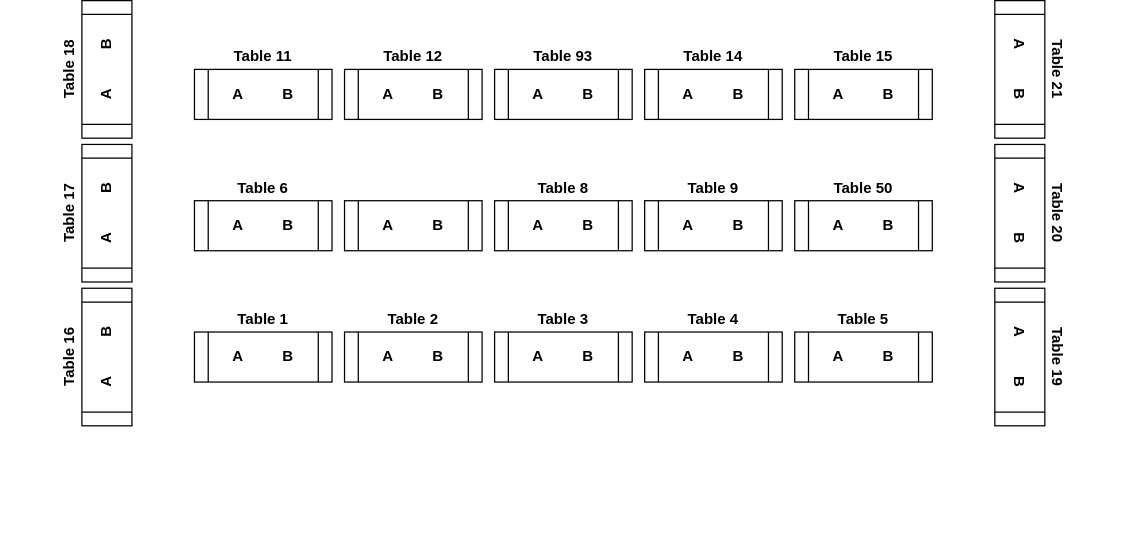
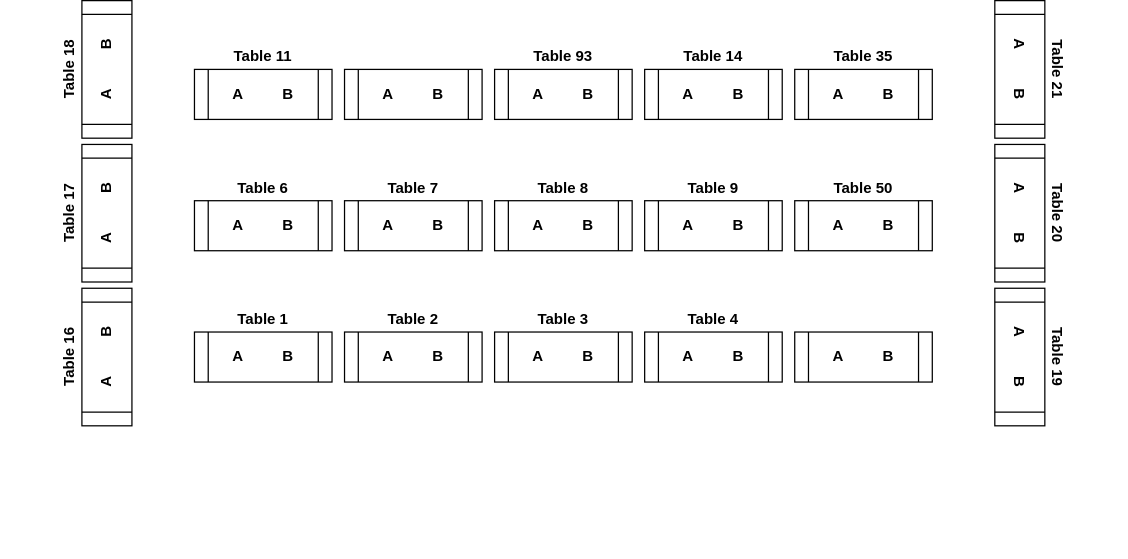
  <mxCell id="0" />
  <mxCell id="1" parent="0" />
  <mxCell id="2" value="" style="group" vertex="1" connectable="0" parent="1"><mxGeometry x="155" y="240" width="110" height="60" as="geometry" /></mxCell>
  <mxCell id="3" value="A&lt;span style=&quot;white-space: pre&quot;&gt;&#09;&lt;/span&gt;&amp;nbsp; &amp;nbsp;&amp;nbsp;B" style="shape=process;whiteSpace=wrap;html=1;backgroundOutline=1;fontStyle=1" vertex="1" parent="2"><mxGeometry y="20" width="110" height="40" as="geometry" /></mxCell>
  <mxCell id="4" value="Table 1" style="text;html=1;strokeColor=none;fillColor=none;align=center;verticalAlign=middle;whiteSpace=wrap;rounded=0;fontStyle=1" vertex="1" parent="2"><mxGeometry x="25" width="60" height="20" as="geometry" /></mxCell>
  <mxCell id="5" value="" style="group" vertex="1" connectable="0" parent="1"><mxGeometry x="275" y="240" width="110" height="60" as="geometry" /></mxCell>
  <mxCell id="6" value="A&lt;span style=&quot;white-space: pre&quot;&gt;&#09;&lt;/span&gt;&amp;nbsp; &amp;nbsp;&amp;nbsp;B" style="shape=process;whiteSpace=wrap;html=1;backgroundOutline=1;fontStyle=1" vertex="1" parent="5"><mxGeometry y="20" width="110" height="40" as="geometry" /></mxCell>
  <mxCell id="7" value="Table 2" style="text;html=1;strokeColor=none;fillColor=none;align=center;verticalAlign=middle;whiteSpace=wrap;rounded=0;fontStyle=1" vertex="1" parent="5"><mxGeometry x="25" width="60" height="20" as="geometry" /></mxCell>
  <mxCell id="8" value="" style="group" vertex="1" connectable="0" parent="1"><mxGeometry x="395" y="240" width="110" height="60" as="geometry" /></mxCell>
  <mxCell id="9" value="A&lt;span style=&quot;white-space: pre&quot;&gt;&#09;&lt;/span&gt;&amp;nbsp; &amp;nbsp;&amp;nbsp;B" style="shape=process;whiteSpace=wrap;html=1;backgroundOutline=1;fontStyle=1" vertex="1" parent="8"><mxGeometry y="20" width="110" height="40" as="geometry" /></mxCell>
  <mxCell id="10" value="Table 3" style="text;html=1;strokeColor=none;fillColor=none;align=center;verticalAlign=middle;whiteSpace=wrap;rounded=0;fontStyle=1" vertex="1" parent="8"><mxGeometry x="25" width="60" height="20" as="geometry" /></mxCell>
  <mxCell id="11" value="" style="group" vertex="1" connectable="0" parent="1"><mxGeometry x="515" y="240" width="110" height="60" as="geometry" /></mxCell>
  <mxCell id="12" value="A&lt;span style=&quot;white-space: pre&quot;&gt;&#09;&lt;/span&gt;&amp;nbsp; &amp;nbsp;&amp;nbsp;B" style="shape=process;whiteSpace=wrap;html=1;backgroundOutline=1;fontStyle=1" vertex="1" parent="11"><mxGeometry y="20" width="110" height="40" as="geometry" /></mxCell>
  <mxCell id="13" value="Table 4" style="text;html=1;strokeColor=none;fillColor=none;align=center;verticalAlign=middle;whiteSpace=wrap;rounded=0;fontStyle=1" vertex="1" parent="11"><mxGeometry x="25" width="60" height="20" as="geometry" /></mxCell>
  <mxCell id="14" value="" style="group" vertex="1" connectable="0" parent="1"><mxGeometry x="635" y="240" width="110" height="60" as="geometry" /></mxCell>
  <mxCell id="15" value="A&lt;span style=&quot;white-space: pre&quot;&gt;&#09;&lt;/span&gt;&amp;nbsp; &amp;nbsp;&amp;nbsp;B" style="shape=process;whiteSpace=wrap;html=1;backgroundOutline=1;fontStyle=1" vertex="1" parent="14"><mxGeometry y="20" width="110" height="40" as="geometry" /></mxCell>
- <mxCell id="16" value="Table 5" style="text;html=1;strokeColor=none;fillColor=none;align=center;verticalAlign=middle;whiteSpace=wrap;rounded=0;fontStyle=1" vertex="1" parent="14"><mxGeometry x="25" width="60" height="20" as="geometry" /></mxCell>
  <mxCell id="17" value="" style="group" vertex="1" connectable="0" parent="1"><mxGeometry x="155" y="135" width="110" height="60" as="geometry" /></mxCell>
  <mxCell id="18" value="A&lt;span style=&quot;white-space: pre&quot;&gt;&#09;&lt;/span&gt;&amp;nbsp; &amp;nbsp;&amp;nbsp;B" style="shape=process;whiteSpace=wrap;html=1;backgroundOutline=1;fontStyle=1" vertex="1" parent="17"><mxGeometry y="20" width="110" height="40" as="geometry" /></mxCell>
  <mxCell id="19" value="Table 6" style="text;html=1;strokeColor=none;fillColor=none;align=center;verticalAlign=middle;whiteSpace=wrap;rounded=0;fontStyle=1" vertex="1" parent="17"><mxGeometry x="25" width="60" height="20" as="geometry" /></mxCell>
  <mxCell id="20" value="" style="group" vertex="1" connectable="0" parent="1"><mxGeometry x="275" y="135" width="110" height="60" as="geometry" /></mxCell>
  <mxCell id="21" value="A&lt;span style=&quot;white-space: pre&quot;&gt;&#09;&lt;/span&gt;&amp;nbsp; &amp;nbsp;&amp;nbsp;B" style="shape=process;whiteSpace=wrap;html=1;backgroundOutline=1;fontStyle=1" vertex="1" parent="20"><mxGeometry y="20" width="110" height="40" as="geometry" /></mxCell>
+ <mxCell id="22" value="Table 7" style="text;html=1;strokeColor=none;fillColor=none;align=center;verticalAlign=middle;whiteSpace=wrap;rounded=0;fontStyle=1" vertex="1" parent="20"><mxGeometry x="25" width="60" height="20" as="geometry" /></mxCell>
  <mxCell id="23" value="" style="group" vertex="1" connectable="0" parent="1"><mxGeometry x="395" y="135" width="110" height="60" as="geometry" /></mxCell>
  <mxCell id="24" value="A&lt;span style=&quot;white-space: pre&quot;&gt;&#09;&lt;/span&gt;&amp;nbsp; &amp;nbsp;&amp;nbsp;B" style="shape=process;whiteSpace=wrap;html=1;backgroundOutline=1;fontStyle=1" vertex="1" parent="23"><mxGeometry y="20" width="110" height="40" as="geometry" /></mxCell>
  <mxCell id="25" value="Table 8" style="text;html=1;strokeColor=none;fillColor=none;align=center;verticalAlign=middle;whiteSpace=wrap;rounded=0;fontStyle=1" vertex="1" parent="23"><mxGeometry x="25" width="60" height="20" as="geometry" /></mxCell>
  <mxCell id="26" value="" style="group" vertex="1" connectable="0" parent="1"><mxGeometry x="515" y="135" width="110" height="60" as="geometry" /></mxCell>
  <mxCell id="27" value="A&lt;span style=&quot;white-space: pre&quot;&gt;&#09;&lt;/span&gt;&amp;nbsp; &amp;nbsp;&amp;nbsp;B" style="shape=process;whiteSpace=wrap;html=1;backgroundOutline=1;fontStyle=1" vertex="1" parent="26"><mxGeometry y="20" width="110" height="40" as="geometry" /></mxCell>
  <mxCell id="28" value="Table 9" style="text;html=1;strokeColor=none;fillColor=none;align=center;verticalAlign=middle;whiteSpace=wrap;rounded=0;fontStyle=1" vertex="1" parent="26"><mxGeometry x="25" width="60" height="20" as="geometry" /></mxCell>
  <mxCell id="29" value="" style="group" vertex="1" connectable="0" parent="1"><mxGeometry x="635" y="135" width="110" height="60" as="geometry" /></mxCell>
  <mxCell id="30" value="A&lt;span style=&quot;white-space: pre&quot;&gt;&#09;&lt;/span&gt;&amp;nbsp; &amp;nbsp;&amp;nbsp;B" style="shape=process;whiteSpace=wrap;html=1;backgroundOutline=1;fontStyle=1" vertex="1" parent="29"><mxGeometry y="20" width="110" height="40" as="geometry" /></mxCell>
  <mxCell id="31" value="Table 50" style="text;html=1;strokeColor=none;fillColor=none;align=center;verticalAlign=middle;whiteSpace=wrap;rounded=0;fontStyle=1" vertex="1" parent="29"><mxGeometry x="25" width="60" height="20" as="geometry" /></mxCell>
  <mxCell id="32" value="" style="group" vertex="1" connectable="0" parent="1"><mxGeometry x="155" y="30" width="110" height="60" as="geometry" /></mxCell>
  <mxCell id="33" value="A&lt;span style=&quot;white-space: pre&quot;&gt;&#09;&lt;/span&gt;&amp;nbsp; &amp;nbsp;&amp;nbsp;B" style="shape=process;whiteSpace=wrap;html=1;backgroundOutline=1;fontStyle=1" vertex="1" parent="32"><mxGeometry y="20" width="110" height="40" as="geometry" /></mxCell>
  <mxCell id="34" value="Table 11" style="text;html=1;strokeColor=none;fillColor=none;align=center;verticalAlign=middle;whiteSpace=wrap;rounded=0;fontStyle=1" vertex="1" parent="32"><mxGeometry x="25" width="60" height="20" as="geometry" /></mxCell>
  <mxCell id="35" value="" style="group" vertex="1" connectable="0" parent="1"><mxGeometry x="275" y="30" width="110" height="60" as="geometry" /></mxCell>
  <mxCell id="36" value="A&lt;span style=&quot;white-space: pre&quot;&gt;&#09;&lt;/span&gt;&amp;nbsp; &amp;nbsp;&amp;nbsp;B" style="shape=process;whiteSpace=wrap;html=1;backgroundOutline=1;fontStyle=1" vertex="1" parent="35"><mxGeometry y="20" width="110" height="40" as="geometry" /></mxCell>
- <mxCell id="37" value="Table 12" style="text;html=1;strokeColor=none;fillColor=none;align=center;verticalAlign=middle;whiteSpace=wrap;rounded=0;fontStyle=1" vertex="1" parent="35"><mxGeometry x="25" width="60" height="20" as="geometry" /></mxCell>
  <mxCell id="38" value="" style="group" vertex="1" connectable="0" parent="1"><mxGeometry x="395" y="30" width="110" height="60" as="geometry" /></mxCell>
  <mxCell id="39" value="A&lt;span style=&quot;white-space: pre&quot;&gt;&#09;&lt;/span&gt;&amp;nbsp; &amp;nbsp;&amp;nbsp;B" style="shape=process;whiteSpace=wrap;html=1;backgroundOutline=1;fontStyle=1" vertex="1" parent="38"><mxGeometry y="20" width="110" height="40" as="geometry" /></mxCell>
  <mxCell id="40" value="Table 93" style="text;html=1;strokeColor=none;fillColor=none;align=center;verticalAlign=middle;whiteSpace=wrap;rounded=0;fontStyle=1" vertex="1" parent="38"><mxGeometry x="25" width="60" height="20" as="geometry" /></mxCell>
  <mxCell id="41" value="" style="group" vertex="1" connectable="0" parent="1"><mxGeometry x="515" y="30" width="110" height="60" as="geometry" /></mxCell>
  <mxCell id="42" value="A&lt;span style=&quot;white-space: pre&quot;&gt;&#09;&lt;/span&gt;&amp;nbsp; &amp;nbsp;&amp;nbsp;B" style="shape=process;whiteSpace=wrap;html=1;backgroundOutline=1;fontStyle=1" vertex="1" parent="41"><mxGeometry y="20" width="110" height="40" as="geometry" /></mxCell>
  <mxCell id="43" value="Table 14" style="text;html=1;strokeColor=none;fillColor=none;align=center;verticalAlign=middle;whiteSpace=wrap;rounded=0;fontStyle=1" vertex="1" parent="41"><mxGeometry x="25" width="60" height="20" as="geometry" /></mxCell>
  <mxCell id="44" value="" style="group" vertex="1" connectable="0" parent="1"><mxGeometry x="635" y="30" width="110" height="60" as="geometry" /></mxCell>
  <mxCell id="45" value="A&lt;span style=&quot;white-space: pre&quot;&gt;&#09;&lt;/span&gt;&amp;nbsp; &amp;nbsp;&amp;nbsp;B" style="shape=process;whiteSpace=wrap;html=1;backgroundOutline=1;fontStyle=1" vertex="1" parent="44"><mxGeometry y="20" width="110" height="40" as="geometry" /></mxCell>
- <mxCell id="46" value="Table 15" style="text;html=1;strokeColor=none;fillColor=none;align=center;verticalAlign=middle;whiteSpace=wrap;rounded=0;fontStyle=1" vertex="1" parent="44"><mxGeometry x="25" width="60" height="20" as="geometry" /></mxCell>
+ <mxCell id="46" value="Table 35" style="text;html=1;strokeColor=none;fillColor=none;align=center;verticalAlign=middle;whiteSpace=wrap;rounded=0;fontStyle=1" vertex="1" parent="44"><mxGeometry x="25" width="60" height="20" as="geometry" /></mxCell>
  <mxCell id="47" value="" style="group;rotation=-90;" vertex="1" connectable="0" parent="1"><mxGeometry x="20" y="250" width="110" height="60" as="geometry" /></mxCell>
  <mxCell id="48" value="A&lt;span style=&quot;white-space: pre&quot;&gt;&#09;&lt;/span&gt;&amp;nbsp; &amp;nbsp;&amp;nbsp;B" style="shape=process;whiteSpace=wrap;html=1;backgroundOutline=1;fontStyle=1;rotation=-90;" vertex="1" parent="47"><mxGeometry x="10" y="10" width="110" height="40" as="geometry" /></mxCell>
  <mxCell id="49" value="Table 16" style="text;html=1;strokeColor=none;fillColor=none;align=center;verticalAlign=middle;whiteSpace=wrap;rounded=0;fontStyle=1;rotation=-90;" vertex="1" parent="47"><mxGeometry x="5" y="20" width="60" height="20" as="geometry" /></mxCell>
  <mxCell id="50" value="" style="group;rotation=-90;" vertex="1" connectable="0" parent="1"><mxGeometry x="20" y="135" width="110" height="60" as="geometry" /></mxCell>
  <mxCell id="51" value="A&lt;span style=&quot;white-space: pre&quot;&gt;&#09;&lt;/span&gt;&amp;nbsp; &amp;nbsp;&amp;nbsp;B" style="shape=process;whiteSpace=wrap;html=1;backgroundOutline=1;fontStyle=1;rotation=-90;" vertex="1" parent="50"><mxGeometry x="10" y="10" width="110" height="40" as="geometry" /></mxCell>
  <mxCell id="52" value="Table 17" style="text;html=1;strokeColor=none;fillColor=none;align=center;verticalAlign=middle;whiteSpace=wrap;rounded=0;fontStyle=1;rotation=-90;" vertex="1" parent="50"><mxGeometry x="5" y="20" width="60" height="20" as="geometry" /></mxCell>
  <mxCell id="53" value="" style="group;rotation=-90;" vertex="1" connectable="0" parent="1"><mxGeometry x="20" y="20" width="110" height="60" as="geometry" /></mxCell>
  <mxCell id="54" value="A&lt;span style=&quot;white-space: pre&quot;&gt;&#09;&lt;/span&gt;&amp;nbsp; &amp;nbsp;&amp;nbsp;B" style="shape=process;whiteSpace=wrap;html=1;backgroundOutline=1;fontStyle=1;rotation=-90;" vertex="1" parent="53"><mxGeometry x="10" y="10" width="110" height="40" as="geometry" /></mxCell>
  <mxCell id="55" value="Table 18" style="text;html=1;strokeColor=none;fillColor=none;align=center;verticalAlign=middle;whiteSpace=wrap;rounded=0;fontStyle=1;rotation=-90;" vertex="1" parent="53"><mxGeometry x="5" y="20" width="60" height="20" as="geometry" /></mxCell>
  <mxCell id="56" value="" style="group;rotation=90;" vertex="1" connectable="0" parent="1"><mxGeometry x="770" y="250" width="110" height="60" as="geometry" /></mxCell>
  <mxCell id="57" value="A&lt;span style=&quot;white-space: pre&quot;&gt;&#09;&lt;/span&gt;&amp;nbsp; &amp;nbsp;&amp;nbsp;B" style="shape=process;whiteSpace=wrap;html=1;backgroundOutline=1;fontStyle=1;rotation=90;" vertex="1" parent="56"><mxGeometry x="-10" y="10" width="110" height="40" as="geometry" /></mxCell>
  <mxCell id="58" value="Table 19" style="text;html=1;strokeColor=none;fillColor=none;align=center;verticalAlign=middle;whiteSpace=wrap;rounded=0;fontStyle=1;rotation=90;" vertex="1" parent="56"><mxGeometry x="45" y="20" width="60" height="20" as="geometry" /></mxCell>
  <mxCell id="59" value="" style="group;rotation=90;" vertex="1" connectable="0" parent="1"><mxGeometry x="770" y="135" width="110" height="60" as="geometry" /></mxCell>
  <mxCell id="60" value="A&lt;span style=&quot;white-space: pre&quot;&gt;&#09;&lt;/span&gt;&amp;nbsp; &amp;nbsp;&amp;nbsp;B" style="shape=process;whiteSpace=wrap;html=1;backgroundOutline=1;fontStyle=1;rotation=90;" vertex="1" parent="59"><mxGeometry x="-10" y="10" width="110" height="40" as="geometry" /></mxCell>
  <mxCell id="61" value="Table 20" style="text;html=1;strokeColor=none;fillColor=none;align=center;verticalAlign=middle;whiteSpace=wrap;rounded=0;fontStyle=1;rotation=90;" vertex="1" parent="59"><mxGeometry x="45" y="20" width="60" height="20" as="geometry" /></mxCell>
  <mxCell id="62" value="" style="group;rotation=90;" vertex="1" connectable="0" parent="1"><mxGeometry x="770" y="20" width="110" height="60" as="geometry" /></mxCell>
  <mxCell id="63" value="A&lt;span style=&quot;white-space: pre&quot;&gt;&#09;&lt;/span&gt;&amp;nbsp; &amp;nbsp;&amp;nbsp;B" style="shape=process;whiteSpace=wrap;html=1;backgroundOutline=1;fontStyle=1;rotation=90;" vertex="1" parent="62"><mxGeometry x="-10" y="10" width="110" height="40" as="geometry" /></mxCell>
  <mxCell id="64" value="Table 21" style="text;html=1;strokeColor=none;fillColor=none;align=center;verticalAlign=middle;whiteSpace=wrap;rounded=0;fontStyle=1;rotation=90;" vertex="1" parent="62"><mxGeometry x="45" y="20" width="60" height="20" as="geometry" /></mxCell>
  <mxCell id="65" value="" style="group" vertex="1" connectable="0" parent="1"><mxGeometry x="80" y="360" width="110" height="60" as="geometry" /></mxCell>
